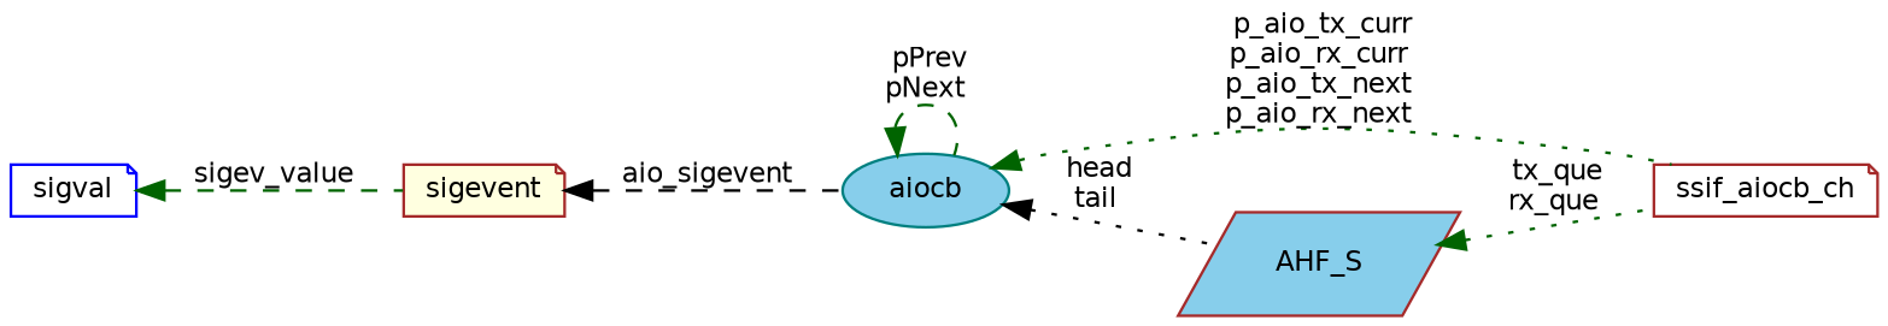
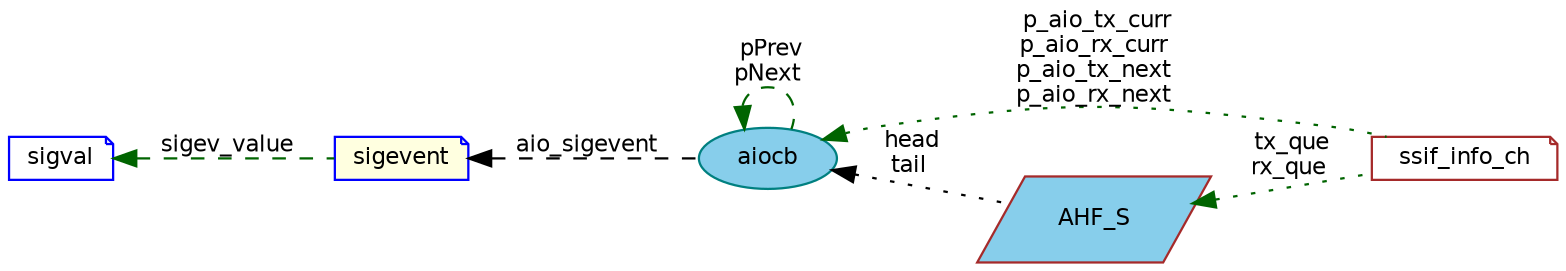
  digraph {
    rankdir=LR
    node [color=brown fillcolor=white fontname=Helvetica fontsize=10 shape=note style=filled]
    edge [color=darkgreen dir=back fontname=Helvetica fontsize=10 labelfontname=Helvetica labelfontsize=10 style=dotted]
-   n1 [height=0.2 label=ssif_aiocb_ch width=0.4]
+   n1 [height=0.2 label=ssif_info_ch width=0.4]
    n2 [color=teal fillcolor=skyblue height=0.2 label=aiocb shape=ellipse width=0.4]
    n3 [fillcolor=skyblue height=0.2 label=AHF_S shape=parallelogram width=0.4]
-   n4 [fillcolor=lightyellow height=0.2 label=sigevent width=0.4]
+   n4 [color=blue fillcolor=lightyellow height=0.2 label=sigevent width=0.4]
    n5 [color=blue height=0.2 label=sigval width=0.4]
    n2 -> n1 [label=" p_aio_tx_curr\np_aio_rx_curr\np_aio_tx_next\np_aio_rx_next"]
    n2 -> n2 [label=" pPrev\npNext" style=dashed]
    n2 -> n3 [color=black label=" head\ntail"]
    n3 -> n1 [label=" tx_que\nrx_que"]
    n4 -> n2 [color=black label=" aio_sigevent" style=dashed]
    n5 -> n4 [label=" sigev_value" style=dashed]
  }
